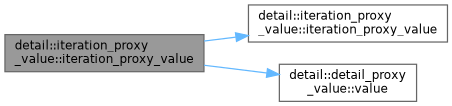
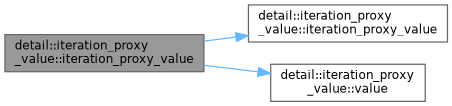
  digraph {
    rankdir=LR
    node [color=grey40 fillcolor=white fontname=Helvetica fontsize=10 shape=box style=filled]
    edge [color=steelblue1 fontname=Helvetica fontsize=10 labelfontname=Helvetica labelfontsize=10 style=solid]
    n1 [color=gray40 fillcolor=grey60 fontcolor=black height=0.2 label="detail::iteration_proxy\l_value::iteration_proxy_value" width=0.4]
    n2 [height=0.2 label="detail::iteration_proxy\l_value::iteration_proxy_value" width=0.4]
-   n3 [height=0.2 label="detail::detail_proxy\l_value::value" width=0.4]
+   n3 [height=0.2 label="detail::iteration_proxy\l_value::value" width=0.4]
    n1 -> n2
    n1 -> n3
  }
